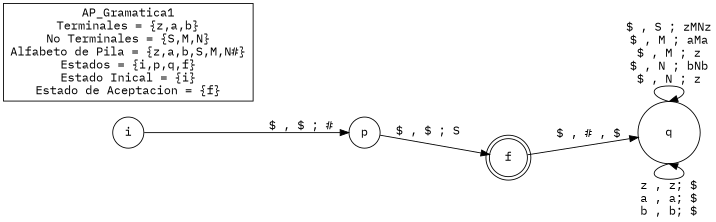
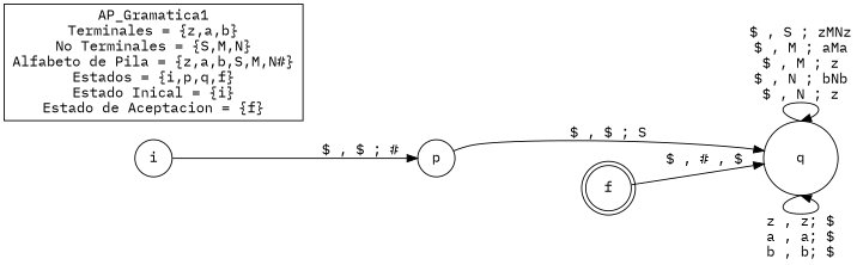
  digraph {
    fontname="IBM Plex Mono"
    rankdir=LR
    node [fontname="IBM Plex Mono" shape=circle]
    edge [fontname="IBM Plex Mono"]
    n1 [label=i]
    n2 [label=p]
    n3 [height=1 label=q width=1]
    n4 [label=f shape=doublecircle]
    n5 [label="AP_Gramatica1\nTerminales = {z,a,b}\nNo Terminales = {S,M,N}\nAlfabeto de Pila = {z,a,b,S,M,N#}\nEstados = {i,p,q,f}\nEstado Inical = {i}\nEstado de Aceptacion = {f}" shape=box]
    n1 -> n2 [label="$ , $ ; #"]
-   n2 -> n4 [label="$ , $ ; S"]
+   n2 -> n3 [label="$ , $ ; S"]
    n3 -> n3 [headport=s label="z , z; $\na , a; $\nb , b; $\n" tailport=s]
    n3 -> n3 [headport=n label="$ , S ; zMNz\n$ , M ; aMa\n$ , M ; z\n$ , N ; bNb\n$ , N ; z\n" tailport=n]
    n4 -> n3 [label="$ , # , $"]
  }
